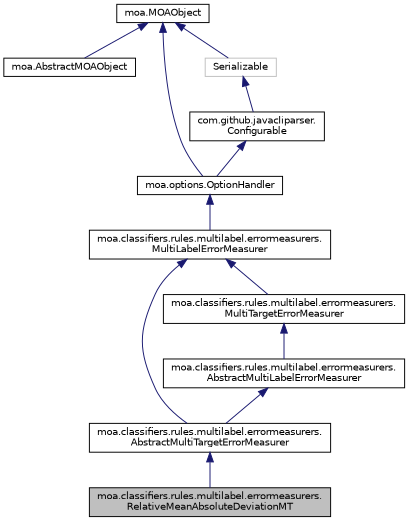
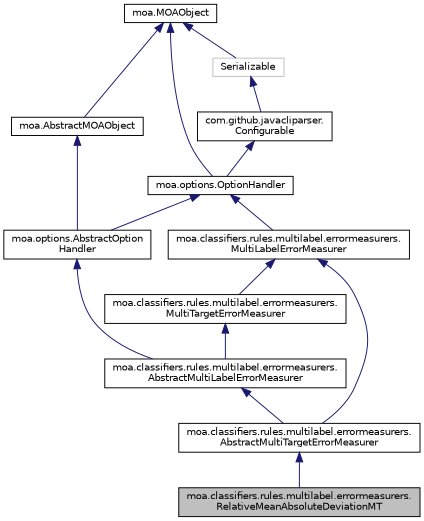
  digraph {
    fontname="DejaVu Sans"
    rankdir=TB
    node [color=black fillcolor=white fontname="DejaVu Sans" fontsize=10 shape=record style=filled]
    edge [color=midnightblue dir=back fontname="DejaVu Sans" fontsize=10 labelfontname=Helvetica labelfontsize=10 style=solid]
    n1 [fillcolor=grey75 fontcolor=black height=0.2 label="moa.classifiers.rules.multilabel.errormeasurers.\lRelativeMeanAbsoluteDeviationMT" width=0.4]
    n2 [height=0.2 label="moa.classifiers.rules.multilabel.errormeasurers.\lAbstractMultiTargetErrorMeasurer" width=0.4]
    n3 [height=0.2 label="moa.classifiers.rules.multilabel.errormeasurers.\lAbstractMultiLabelErrorMeasurer" width=0.4]
+   n4 [height=0.2 label="moa.options.AbstractOption\lHandler" width=0.4]
    n5 [height=0.2 label="moa.AbstractMOAObject" width=0.4]
    n6 [height=0.2 label="moa.MOAObject" width=0.4]
    n7 [height=0.2 label="moa.options.OptionHandler" width=0.4]
    n8 [color=grey75 height=0.2 label=Serializable width=0.4]
    n9 [height=0.2 label="moa.classifiers.rules.multilabel.errormeasurers.\lMultiLabelErrorMeasurer" width=0.4]
    n10 [height=0.2 label="com.github.javacliparser.\lConfigurable" width=0.4]
    n11 [height=0.2 label="moa.classifiers.rules.multilabel.errormeasurers.\lMultiTargetErrorMeasurer" width=0.4]
    n2 -> n1
    n3 -> n2
+   n4 -> n3
+   n5 -> n4
    n6 -> n5
    n6 -> n7
    n6 -> n8
+   n7 -> n4
    n7 -> n9
    n8 -> n10
    n9 -> n2
    n9 -> n11
    n10 -> n7
    n11 -> n3
  }
